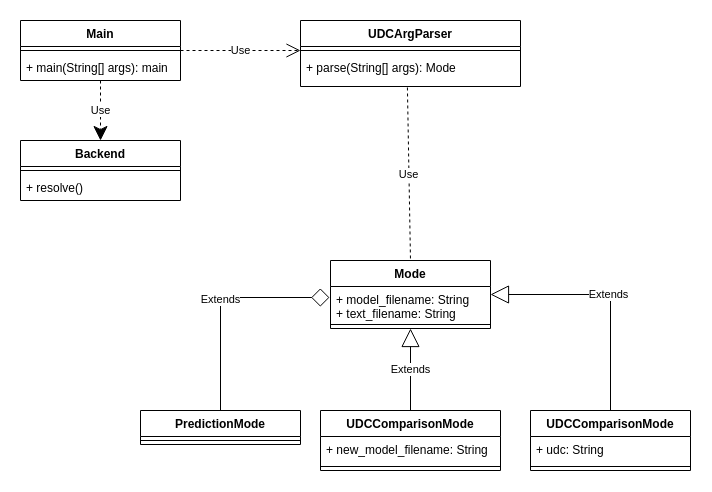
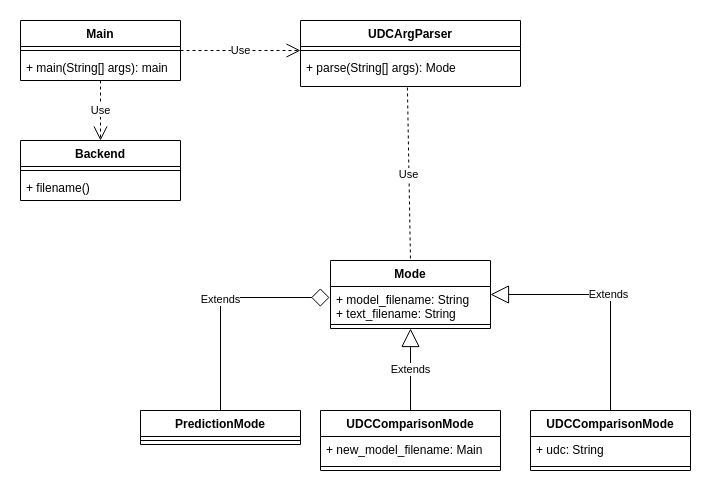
  <mxCell id="0" />
  <mxCell id="1" parent="0" />
  <mxCell id="2" value="Main" style="swimlane;fontStyle=1;align=center;verticalAlign=top;childLayout=stackLayout;horizontal=1;startSize=26;horizontalStack=0;resizeParent=1;resizeParentMax=0;resizeLast=0;collapsible=1;marginBottom=0;whiteSpace=wrap;html=1;" vertex="1" parent="1"><mxGeometry x="20" y="20" width="160" height="60" as="geometry" /></mxCell>
  <mxCell id="3" value="" style="line;strokeWidth=1;fillColor=none;align=left;verticalAlign=middle;spacingTop=-1;spacingLeft=3;spacingRight=3;rotatable=0;labelPosition=right;points=[];portConstraint=eastwest;strokeColor=inherit;" vertex="1" parent="2"><mxGeometry y="26" width="160" height="8" as="geometry" /></mxCell>
  <mxCell id="4" value="+ main(String[] args): main" style="text;strokeColor=none;fillColor=none;align=left;verticalAlign=top;spacingLeft=4;spacingRight=4;overflow=hidden;rotatable=0;points=[[0,0.5],[1,0.5]];portConstraint=eastwest;whiteSpace=wrap;html=1;" vertex="1" parent="2"><mxGeometry y="34" width="160" height="26" as="geometry" /></mxCell>
  <mxCell id="5" value="Backend" style="swimlane;fontStyle=1;align=center;verticalAlign=top;childLayout=stackLayout;horizontal=1;startSize=26;horizontalStack=0;resizeParent=1;resizeParentMax=0;resizeLast=0;collapsible=1;marginBottom=0;whiteSpace=wrap;html=1;" vertex="1" parent="1"><mxGeometry x="20" y="140" width="160" height="60" as="geometry" /></mxCell>
  <mxCell id="6" value="" style="line;strokeWidth=1;fillColor=none;align=left;verticalAlign=middle;spacingTop=-1;spacingLeft=3;spacingRight=3;rotatable=0;labelPosition=right;points=[];portConstraint=eastwest;strokeColor=inherit;" vertex="1" parent="5"><mxGeometry y="26" width="160" height="8" as="geometry" /></mxCell>
- <mxCell id="7" value="+ resolve()" style="text;strokeColor=none;fillColor=none;align=left;verticalAlign=top;spacingLeft=4;spacingRight=4;overflow=hidden;rotatable=0;points=[[0,0.5],[1,0.5]];portConstraint=eastwest;whiteSpace=wrap;html=1;" vertex="1" parent="5"><mxGeometry y="34" width="160" height="26" as="geometry" /></mxCell>
+ <mxCell id="7" value="+ filename()" style="text;strokeColor=none;fillColor=none;align=left;verticalAlign=top;spacingLeft=4;spacingRight=4;overflow=hidden;rotatable=0;points=[[0,0.5],[1,0.5]];portConstraint=eastwest;whiteSpace=wrap;html=1;" vertex="1" parent="5"><mxGeometry y="34" width="160" height="26" as="geometry" /></mxCell>
  <mxCell id="8" value="Use" style="endArrow=open;endSize=12;dashed=1;html=1;rounded=0;exitX=1;exitY=0.5;exitDx=0;exitDy=0;" edge="1" parent="1" source="2"><mxGeometry width="160" relative="1" as="geometry"><mxPoint x="270" y="90" as="sourcePoint" /><mxPoint x="300" y="50" as="targetPoint" /><mxPoint as="offset" /></mxGeometry></mxCell>
  <mxCell id="9" value="UDCArgParser" style="swimlane;fontStyle=1;align=center;verticalAlign=top;childLayout=stackLayout;horizontal=1;startSize=26;horizontalStack=0;resizeParent=1;resizeParentMax=0;resizeLast=0;collapsible=1;marginBottom=0;whiteSpace=wrap;html=1;" vertex="1" parent="1"><mxGeometry x="300" y="20" width="220" height="66" as="geometry" /></mxCell>
  <mxCell id="10" value="" style="line;strokeWidth=1;fillColor=none;align=left;verticalAlign=middle;spacingTop=-1;spacingLeft=3;spacingRight=3;rotatable=0;labelPosition=right;points=[];portConstraint=eastwest;strokeColor=inherit;" vertex="1" parent="9"><mxGeometry y="26" width="220" height="8" as="geometry" /></mxCell>
  <mxCell id="11" value="+ parse(String[] args): Mode" style="text;strokeColor=none;fillColor=none;align=left;verticalAlign=top;spacingLeft=4;spacingRight=4;overflow=hidden;rotatable=0;points=[[0,0.5],[1,0.5]];portConstraint=eastwest;whiteSpace=wrap;html=1;" vertex="1" parent="9"><mxGeometry y="34" width="220" height="32" as="geometry" /></mxCell>
- <mxCell id="12" value="Use" style="endArrow=classic;endSize=12;dashed=1;html=1;rounded=0;exitX=0.5;exitY=1;exitDx=0;exitDy=0;entryX=0.5;entryY=0;entryDx=0;entryDy=0;" edge="1" parent="1" source="2" target="5"><mxGeometry width="160" relative="1" as="geometry"><mxPoint x="20" y="190" as="sourcePoint" /><mxPoint x="180" y="190" as="targetPoint" /></mxGeometry></mxCell>
+ <mxCell id="12" value="Use" style="endArrow=open;endSize=12;dashed=1;html=1;rounded=0;exitX=0.5;exitY=1;exitDx=0;exitDy=0;entryX=0.5;entryY=0;entryDx=0;entryDy=0;" edge="1" parent="1" source="2" target="5"><mxGeometry width="160" relative="1" as="geometry"><mxPoint x="20" y="190" as="sourcePoint" /><mxPoint x="180" y="190" as="targetPoint" /></mxGeometry></mxCell>
  <mxCell id="13" value="PredictionMode" style="swimlane;fontStyle=1;align=center;verticalAlign=top;childLayout=stackLayout;horizontal=1;startSize=26;horizontalStack=0;resizeParent=1;resizeParentMax=0;resizeLast=0;collapsible=1;marginBottom=0;whiteSpace=wrap;html=1;" vertex="1" parent="1"><mxGeometry x="140" y="410" width="160" height="34" as="geometry" /></mxCell>
  <mxCell id="14" value="" style="line;strokeWidth=1;fillColor=none;align=left;verticalAlign=middle;spacingTop=-1;spacingLeft=3;spacingRight=3;rotatable=0;labelPosition=right;points=[];portConstraint=eastwest;strokeColor=inherit;" vertex="1" parent="13"><mxGeometry y="26" width="160" height="8" as="geometry" /></mxCell>
  <mxCell id="15" value="&lt;div&gt;Mode&lt;/div&gt;" style="swimlane;fontStyle=1;align=center;verticalAlign=top;childLayout=stackLayout;horizontal=1;startSize=26;horizontalStack=0;resizeParent=1;resizeParentMax=0;resizeLast=0;collapsible=1;marginBottom=0;whiteSpace=wrap;html=1;" vertex="1" parent="1"><mxGeometry x="330" y="260" width="160" height="68" as="geometry" /></mxCell>
  <mxCell id="16" value="+ model_filename: String&lt;br&gt;+ text_filename: String&lt;br&gt;" style="text;strokeColor=none;fillColor=none;align=left;verticalAlign=top;spacingLeft=4;spacingRight=4;overflow=hidden;rotatable=0;points=[[0,0.5],[1,0.5]];portConstraint=eastwest;whiteSpace=wrap;html=1;" vertex="1" parent="15"><mxGeometry y="26" width="160" height="34" as="geometry" /></mxCell>
  <mxCell id="17" value="" style="line;strokeWidth=1;fillColor=none;align=left;verticalAlign=middle;spacingTop=-1;spacingLeft=3;spacingRight=3;rotatable=0;labelPosition=right;points=[];portConstraint=eastwest;strokeColor=inherit;" vertex="1" parent="15"><mxGeometry y="60" width="160" height="8" as="geometry" /></mxCell>
  <mxCell id="18" value="Extends" style="endArrow=diamond;endSize=16;endFill=0;html=1;rounded=0;entryX=-0.006;entryY=0.324;entryDx=0;entryDy=0;entryPerimeter=0;exitX=0.5;exitY=0;exitDx=0;exitDy=0;edgeStyle=orthogonalEdgeStyle;" edge="1" parent="1" source="13" target="16"><mxGeometry width="160" relative="1" as="geometry"><mxPoint x="260" y="580" as="sourcePoint" /><mxPoint x="420" y="580" as="targetPoint" /></mxGeometry></mxCell>
  <mxCell id="19" value="Extends" style="endArrow=block;endSize=16;endFill=0;html=1;rounded=0;entryX=1;entryY=0.5;entryDx=0;entryDy=0;exitX=0.5;exitY=0;exitDx=0;exitDy=0;edgeStyle=orthogonalEdgeStyle;" edge="1" parent="1" source="21" target="15"><mxGeometry width="160" relative="1" as="geometry"><mxPoint x="620" y="410" as="sourcePoint" /><mxPoint x="600" y="540" as="targetPoint" /></mxGeometry></mxCell>
  <mxCell id="20" value="Extends" style="endArrow=block;endSize=16;endFill=0;html=1;rounded=0;entryX=0.5;entryY=1;entryDx=0;entryDy=0;" edge="1" parent="1" target="15"><mxGeometry width="160" relative="1" as="geometry"><mxPoint x="410" y="410" as="sourcePoint" /><mxPoint x="560" y="550" as="targetPoint" /></mxGeometry></mxCell>
  <mxCell id="21" value="UDCComparisonMode" style="swimlane;fontStyle=1;align=center;verticalAlign=top;childLayout=stackLayout;horizontal=1;startSize=26;horizontalStack=0;resizeParent=1;resizeParentMax=0;resizeLast=0;collapsible=1;marginBottom=0;whiteSpace=wrap;html=1;" vertex="1" parent="1"><mxGeometry x="530" y="410" width="160" height="60" as="geometry" /></mxCell>
  <mxCell id="22" value="&lt;div&gt;+ udc: String&lt;/div&gt;" style="text;strokeColor=none;fillColor=none;align=left;verticalAlign=top;spacingLeft=4;spacingRight=4;overflow=hidden;rotatable=0;points=[[0,0.5],[1,0.5]];portConstraint=eastwest;whiteSpace=wrap;html=1;" vertex="1" parent="21"><mxGeometry y="26" width="160" height="26" as="geometry" /></mxCell>
  <mxCell id="23" value="" style="line;strokeWidth=1;fillColor=none;align=left;verticalAlign=middle;spacingTop=-1;spacingLeft=3;spacingRight=3;rotatable=0;labelPosition=right;points=[];portConstraint=eastwest;strokeColor=inherit;" vertex="1" parent="21"><mxGeometry y="52" width="160" height="8" as="geometry" /></mxCell>
  <mxCell id="24" value="UDCComparisonMode" style="swimlane;fontStyle=1;align=center;verticalAlign=top;childLayout=stackLayout;horizontal=1;startSize=26;horizontalStack=0;resizeParent=1;resizeParentMax=0;resizeLast=0;collapsible=1;marginBottom=0;whiteSpace=wrap;html=1;" vertex="1" parent="1"><mxGeometry x="320" y="410" width="180" height="60" as="geometry" /></mxCell>
- <mxCell id="25" value="+ new_model_filename: String" style="text;strokeColor=none;fillColor=none;align=left;verticalAlign=top;spacingLeft=4;spacingRight=4;overflow=hidden;rotatable=0;points=[[0,0.5],[1,0.5]];portConstraint=eastwest;whiteSpace=wrap;html=1;" vertex="1" parent="24"><mxGeometry y="26" width="180" height="26" as="geometry" /></mxCell>
+ <mxCell id="25" value="+ new_model_filename: Main" style="text;strokeColor=none;fillColor=none;align=left;verticalAlign=top;spacingLeft=4;spacingRight=4;overflow=hidden;rotatable=0;points=[[0,0.5],[1,0.5]];portConstraint=eastwest;whiteSpace=wrap;html=1;" vertex="1" parent="24"><mxGeometry y="26" width="180" height="26" as="geometry" /></mxCell>
  <mxCell id="26" value="" style="line;strokeWidth=1;fillColor=none;align=left;verticalAlign=middle;spacingTop=-1;spacingLeft=3;spacingRight=3;rotatable=0;labelPosition=right;points=[];portConstraint=eastwest;strokeColor=inherit;" vertex="1" parent="24"><mxGeometry y="52" width="180" height="8" as="geometry" /></mxCell>
  <mxCell id="27" value="Use" style="endArrow=none;endSize=12;dashed=1;html=1;rounded=0;exitX=0.486;exitY=1.031;exitDx=0;exitDy=0;exitPerimeter=0;entryX=0.5;entryY=0;entryDx=0;entryDy=0;" edge="1" parent="1" source="11" target="15"><mxGeometry width="160" relative="1" as="geometry"><mxPoint x="400" y="190" as="sourcePoint" /><mxPoint x="520" y="190" as="targetPoint" /><mxPoint as="offset" /></mxGeometry></mxCell>
